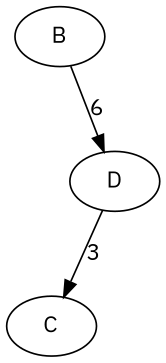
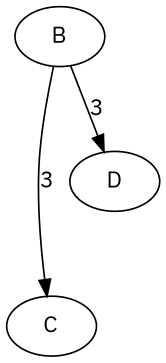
  digraph {
    fontname="IBM Plex Sans"
    node [fontname="IBM Plex Sans"]
    edge [fontname="IBM Plex Sans"]
    B [height=0.5 width=0.75]
    C [height=0.5 width=0.75]
    D [height=0.5 width=0.75]
-   D -> C [label=3]
-   B -> D [label=6]
+   B -> C [label=3]
+   B -> D [label=3]
  }
